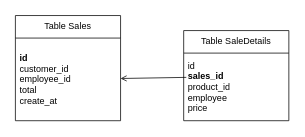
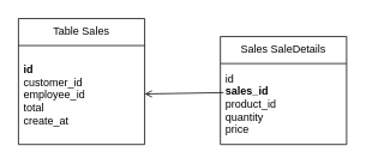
  <mxCell id="0" />
  <mxCell id="1" parent="0" />
  <mxCell id="2" value="Table Sales" style="swimlane;fontStyle=0;childLayout=stackLayout;horizontal=1;startSize=30;horizontalStack=0;resizeParent=1;resizeParentMax=0;resizeLast=0;collapsible=1;marginBottom=0;whiteSpace=wrap;html=1;" parent="1" vertex="1"><mxGeometry x="20" y="20" width="140" height="140" as="geometry"><mxRectangle x="50" y="60" width="100" height="30" as="alternateBounds" /></mxGeometry></mxCell>
  <mxCell id="3" value="&lt;b&gt;id&lt;/b&gt;&lt;br&gt;customer_id&lt;br&gt;employee_id&lt;br&gt;total&lt;br&gt;create_at" style="text;strokeColor=none;fillColor=none;align=left;verticalAlign=middle;spacingLeft=4;spacingRight=4;overflow=hidden;points=[[0,0.5],[1,0.5]];portConstraint=eastwest;rotatable=0;whiteSpace=wrap;html=1;" parent="2" vertex="1"><mxGeometry y="30" width="140" height="110" as="geometry" /></mxCell>
- <mxCell id="4" value="Table SaleDetails" style="swimlane;fontStyle=0;childLayout=stackLayout;horizontal=1;startSize=30;horizontalStack=0;resizeParent=1;resizeParentMax=0;resizeLast=0;collapsible=1;marginBottom=0;whiteSpace=wrap;html=1;" parent="1" vertex="1"><mxGeometry x="244" y="40" width="140" height="120" as="geometry" /></mxCell>
- <mxCell id="5" value="id&lt;br&gt;&lt;b&gt;sales_id&lt;br&gt;&lt;/b&gt;product_id&lt;br&gt;employee&lt;br&gt;price" style="text;strokeColor=none;fillColor=none;align=left;verticalAlign=middle;spacingLeft=4;spacingRight=4;overflow=hidden;points=[[0,0.5],[1,0.5]];portConstraint=eastwest;rotatable=0;whiteSpace=wrap;html=1;" parent="4" vertex="1"><mxGeometry y="30" width="140" height="90" as="geometry" /></mxCell>
+ <mxCell id="4" value="Sales SaleDetails" style="swimlane;fontStyle=0;childLayout=stackLayout;horizontal=1;startSize=30;horizontalStack=0;resizeParent=1;resizeParentMax=0;resizeLast=0;collapsible=1;marginBottom=0;whiteSpace=wrap;html=1;" parent="1" vertex="1"><mxGeometry x="244" y="40" width="140" height="120" as="geometry" /></mxCell>
+ <mxCell id="5" value="id&lt;br&gt;&lt;b&gt;sales_id&lt;br&gt;&lt;/b&gt;product_id&lt;br&gt;quantity&lt;br&gt;price" style="text;strokeColor=none;fillColor=none;align=left;verticalAlign=middle;spacingLeft=4;spacingRight=4;overflow=hidden;points=[[0,0.5],[1,0.5]];portConstraint=eastwest;rotatable=0;whiteSpace=wrap;html=1;" parent="4" vertex="1"><mxGeometry y="30" width="140" height="90" as="geometry" /></mxCell>
  <mxCell id="6" value="" style="endArrow=open;html=1;exitX=0.025;exitY=0.359;exitDx=0;exitDy=0;exitPerimeter=0;" parent="1" source="5" target="3" edge="1"><mxGeometry width="50" height="50" relative="1" as="geometry"><mxPoint x="370" y="200" as="sourcePoint" /><mxPoint x="420" y="150" as="targetPoint" /></mxGeometry></mxCell>
